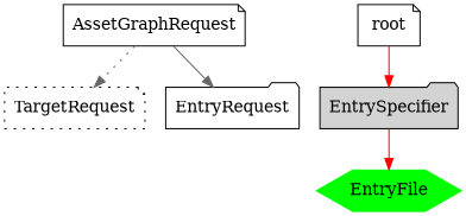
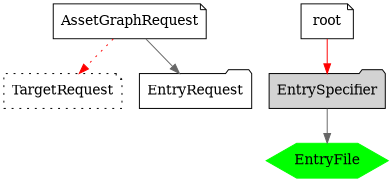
  digraph {
    node [shape=note]
    edge [color=red]
    TargetRequest [style=dotted]
    AssetGraphRequest
    EntryRequest [shape=folder]
    EntrySpecifier [shape=folder style=filled]
    EntryFile [color=green shape=hexagon style=filled]
    root
    subgraph sub_1 {
      TargetRequest
      AssetGraphRequest
      EntryRequest
    }
    subgraph sub_2 {
      EntrySpecifier
      EntryFile
      root
    }
-   AssetGraphRequest -> TargetRequest [color=gray40 style=dotted]
+   AssetGraphRequest -> TargetRequest [style=dotted]
    AssetGraphRequest -> EntryRequest [color=gray40]
-   EntrySpecifier -> EntryFile
+   EntrySpecifier -> EntryFile [color=gray40]
    root -> EntrySpecifier
  }
